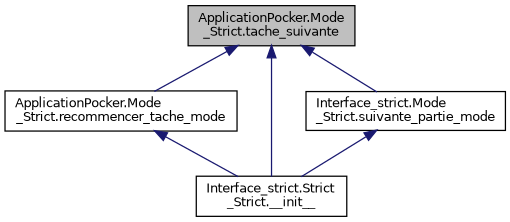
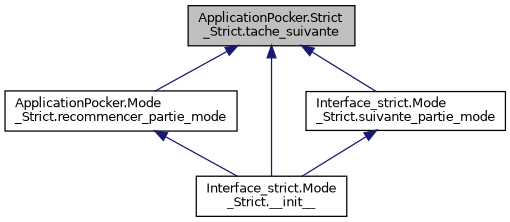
  digraph {
    rankdir=TB
    node [color=black fillcolor=white fontname=Helvetica fontsize=10 shape=record style=filled]
    edge [color=midnightblue dir=back fontname=Helvetica fontsize=10 labelfontname=Helvetica labelfontsize=10 style=solid]
-   n1 [fillcolor=grey75 fontcolor=black height=0.2 label="ApplicationPocker.Mode\l_Strict.tache_suivante" width=0.4]
-   n2 [height=0.2 label="ApplicationPocker.Mode\l_Strict.recommencer_tache_mode" width=0.4]
-   n3 [height=0.2 label="Interface_strict.Strict\l_Strict.__init__" width=0.4]
+   n1 [fillcolor=grey75 fontcolor=black height=0.2 label="ApplicationPocker.Strict\l_Strict.tache_suivante" width=0.4]
+   n2 [height=0.2 label="ApplicationPocker.Mode\l_Strict.recommencer_partie_mode" width=0.4]
+   n3 [height=0.2 label="Interface_strict.Mode\l_Strict.__init__" width=0.4]
    n4 [height=0.2 label="Interface_strict.Mode\l_Strict.suivante_partie_mode" width=0.4]
    n1 -> n2
    n1 -> n3
    n1 -> n4
    n2 -> n3
    n4 -> n3
  }
